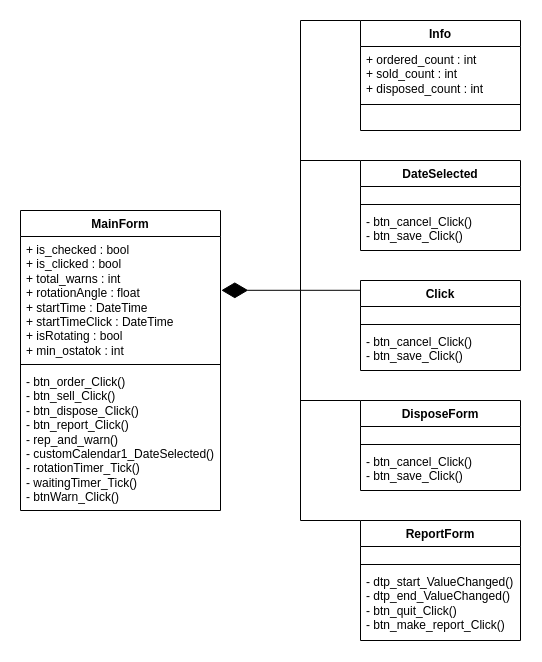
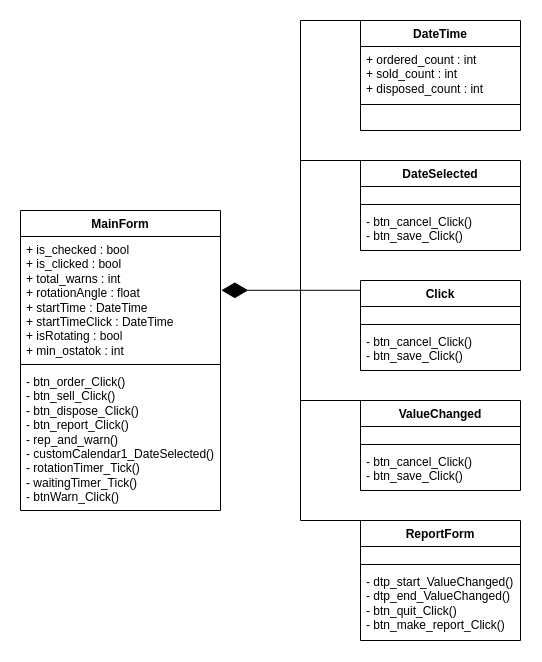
  <mxCell id="0" />
  <mxCell id="1" parent="0" />
  <mxCell id="2" value="MainForm" style="swimlane;fontStyle=1;align=center;verticalAlign=top;childLayout=stackLayout;horizontal=1;startSize=26;horizontalStack=0;resizeParent=1;resizeParentMax=0;resizeLast=0;collapsible=1;marginBottom=0;whiteSpace=wrap;html=1;" vertex="1" parent="1"><mxGeometry x="20" y="210" width="200" height="300" as="geometry" /></mxCell>
  <mxCell id="3" value="&lt;div&gt;+ is_checked :&amp;nbsp;&lt;span style=&quot;background-color: initial;&quot;&gt;bool&lt;/span&gt;&lt;span style=&quot;background-color: initial;&quot;&gt;&amp;nbsp;&lt;/span&gt;&lt;/div&gt;&lt;div&gt;+ is_clicked :&amp;nbsp;&lt;span style=&quot;background-color: initial;&quot;&gt;bool&lt;/span&gt;&lt;span style=&quot;background-color: initial;&quot;&gt;&amp;nbsp;&lt;/span&gt;&lt;/div&gt;&lt;div&gt;+ total_warns :&amp;nbsp;&lt;span style=&quot;background-color: initial;&quot;&gt;int&lt;/span&gt;&lt;/div&gt;&lt;div&gt;+ rotationAngle :&amp;nbsp;&lt;span style=&quot;background-color: initial;&quot;&gt;float&lt;/span&gt;&lt;/div&gt;&lt;div&gt;+ startTime :&amp;nbsp;&lt;span style=&quot;background-color: initial;&quot;&gt;DateTime&lt;/span&gt;&lt;span style=&quot;background-color: initial;&quot;&gt;&amp;nbsp;&lt;/span&gt;&lt;/div&gt;&lt;div&gt;+ startTimeClick :&amp;nbsp;&lt;span style=&quot;background-color: initial;&quot;&gt;DateTime&lt;/span&gt;&lt;span style=&quot;background-color: initial;&quot;&gt;&amp;nbsp;&lt;/span&gt;&lt;/div&gt;&lt;div&gt;+ isRotating :&amp;nbsp;&lt;span style=&quot;background-color: initial;&quot;&gt;bool&lt;/span&gt;&lt;span style=&quot;background-color: initial;&quot;&gt;&amp;nbsp;&lt;/span&gt;&lt;/div&gt;&lt;div&gt;+ min_ostatok :&amp;nbsp;&lt;span style=&quot;background-color: initial;&quot;&gt;int&lt;/span&gt;&lt;/div&gt;" style="text;strokeColor=none;fillColor=none;align=left;verticalAlign=top;spacingLeft=4;spacingRight=4;overflow=hidden;rotatable=0;points=[[0,0.5],[1,0.5]];portConstraint=eastwest;whiteSpace=wrap;html=1;" vertex="1" parent="2"><mxGeometry y="26" width="200" height="124" as="geometry" /></mxCell>
  <mxCell id="4" value="" style="line;strokeWidth=1;fillColor=none;align=left;verticalAlign=middle;spacingTop=-1;spacingLeft=3;spacingRight=3;rotatable=0;labelPosition=right;points=[];portConstraint=eastwest;strokeColor=inherit;" vertex="1" parent="2"><mxGeometry y="150" width="200" height="8" as="geometry" /></mxCell>
  <mxCell id="5" value="- btn_order_Click()&lt;div&gt;- btn_sell_Click()&lt;/div&gt;&lt;div&gt;- btn_dispose_Click()&lt;/div&gt;&lt;div&gt;- btn_report_Click()&lt;/div&gt;&lt;div&gt;-&amp;nbsp;rep_and_warn()&lt;/div&gt;&lt;div&gt;-&amp;nbsp;customCalendar1_DateSelected()&lt;/div&gt;&lt;div&gt;-&amp;nbsp;rotationTimer_Tick()&lt;/div&gt;&lt;div&gt;-&amp;nbsp;waitingTimer_Tick()&lt;/div&gt;&lt;div&gt;-&amp;nbsp;btnWarn_Click()&lt;/div&gt;" style="text;strokeColor=none;fillColor=none;align=left;verticalAlign=top;spacingLeft=4;spacingRight=4;overflow=hidden;rotatable=0;points=[[0,0.5],[1,0.5]];portConstraint=eastwest;whiteSpace=wrap;html=1;" vertex="1" parent="2"><mxGeometry y="158" width="200" height="142" as="geometry" /></mxCell>
  <mxCell id="6" value="DateSelected" style="swimlane;fontStyle=1;align=center;verticalAlign=top;childLayout=stackLayout;horizontal=1;startSize=26;horizontalStack=0;resizeParent=1;resizeParentMax=0;resizeLast=0;collapsible=1;marginBottom=0;whiteSpace=wrap;html=1;" vertex="1" parent="1"><mxGeometry x="360" y="160" width="160" height="90" as="geometry" /></mxCell>
  <mxCell id="7" value="&amp;nbsp;" style="text;strokeColor=none;fillColor=none;align=left;verticalAlign=top;spacingLeft=4;spacingRight=4;overflow=hidden;rotatable=0;points=[[0,0.5],[1,0.5]];portConstraint=eastwest;whiteSpace=wrap;html=1;" vertex="1" parent="6"><mxGeometry y="26" width="160" height="14" as="geometry" /></mxCell>
  <mxCell id="8" value="" style="line;strokeWidth=1;fillColor=none;align=left;verticalAlign=middle;spacingTop=-1;spacingLeft=3;spacingRight=3;rotatable=0;labelPosition=right;points=[];portConstraint=eastwest;strokeColor=inherit;" vertex="1" parent="6"><mxGeometry y="40" width="160" height="8" as="geometry" /></mxCell>
  <mxCell id="9" value="-&amp;nbsp;btn_cancel_Click()&lt;div&gt;-&amp;nbsp;btn_save_Click()&lt;/div&gt;" style="text;strokeColor=none;fillColor=none;align=left;verticalAlign=top;spacingLeft=4;spacingRight=4;overflow=hidden;rotatable=0;points=[[0,0.5],[1,0.5]];portConstraint=eastwest;whiteSpace=wrap;html=1;" vertex="1" parent="6"><mxGeometry y="48" width="160" height="42" as="geometry" /></mxCell>
  <mxCell id="10" value="Click" style="swimlane;fontStyle=1;align=center;verticalAlign=top;childLayout=stackLayout;horizontal=1;startSize=26;horizontalStack=0;resizeParent=1;resizeParentMax=0;resizeLast=0;collapsible=1;marginBottom=0;whiteSpace=wrap;html=1;" vertex="1" parent="1"><mxGeometry x="360" y="280" width="160" height="90" as="geometry" /></mxCell>
  <mxCell id="11" value="&amp;nbsp;" style="text;strokeColor=none;fillColor=none;align=left;verticalAlign=top;spacingLeft=4;spacingRight=4;overflow=hidden;rotatable=0;points=[[0,0.5],[1,0.5]];portConstraint=eastwest;whiteSpace=wrap;html=1;" vertex="1" parent="10"><mxGeometry y="26" width="160" height="14" as="geometry" /></mxCell>
  <mxCell id="12" value="" style="line;strokeWidth=1;fillColor=none;align=left;verticalAlign=middle;spacingTop=-1;spacingLeft=3;spacingRight=3;rotatable=0;labelPosition=right;points=[];portConstraint=eastwest;strokeColor=inherit;" vertex="1" parent="10"><mxGeometry y="40" width="160" height="8" as="geometry" /></mxCell>
  <mxCell id="13" value="-&amp;nbsp;btn_cancel_Click()&lt;div&gt;-&amp;nbsp;btn_save_Click()&lt;/div&gt;" style="text;strokeColor=none;fillColor=none;align=left;verticalAlign=top;spacingLeft=4;spacingRight=4;overflow=hidden;rotatable=0;points=[[0,0.5],[1,0.5]];portConstraint=eastwest;whiteSpace=wrap;html=1;" vertex="1" parent="10"><mxGeometry y="48" width="160" height="42" as="geometry" /></mxCell>
- <mxCell id="14" value="DisposeForm" style="swimlane;fontStyle=1;align=center;verticalAlign=top;childLayout=stackLayout;horizontal=1;startSize=26;horizontalStack=0;resizeParent=1;resizeParentMax=0;resizeLast=0;collapsible=1;marginBottom=0;whiteSpace=wrap;html=1;" vertex="1" parent="1"><mxGeometry x="360" y="400" width="160" height="90" as="geometry" /></mxCell>
+ <mxCell id="14" value="ValueChanged" style="swimlane;fontStyle=1;align=center;verticalAlign=top;childLayout=stackLayout;horizontal=1;startSize=26;horizontalStack=0;resizeParent=1;resizeParentMax=0;resizeLast=0;collapsible=1;marginBottom=0;whiteSpace=wrap;html=1;" vertex="1" parent="1"><mxGeometry x="360" y="400" width="160" height="90" as="geometry" /></mxCell>
  <mxCell id="15" value="&amp;nbsp;" style="text;strokeColor=none;fillColor=none;align=left;verticalAlign=top;spacingLeft=4;spacingRight=4;overflow=hidden;rotatable=0;points=[[0,0.5],[1,0.5]];portConstraint=eastwest;whiteSpace=wrap;html=1;" vertex="1" parent="14"><mxGeometry y="26" width="160" height="14" as="geometry" /></mxCell>
  <mxCell id="16" value="" style="line;strokeWidth=1;fillColor=none;align=left;verticalAlign=middle;spacingTop=-1;spacingLeft=3;spacingRight=3;rotatable=0;labelPosition=right;points=[];portConstraint=eastwest;strokeColor=inherit;" vertex="1" parent="14"><mxGeometry y="40" width="160" height="8" as="geometry" /></mxCell>
  <mxCell id="17" value="-&amp;nbsp;btn_cancel_Click()&lt;div&gt;-&amp;nbsp;btn_save_Click()&lt;/div&gt;" style="text;strokeColor=none;fillColor=none;align=left;verticalAlign=top;spacingLeft=4;spacingRight=4;overflow=hidden;rotatable=0;points=[[0,0.5],[1,0.5]];portConstraint=eastwest;whiteSpace=wrap;html=1;" vertex="1" parent="14"><mxGeometry y="48" width="160" height="42" as="geometry" /></mxCell>
  <mxCell id="18" value="ReportForm" style="swimlane;fontStyle=1;align=center;verticalAlign=top;childLayout=stackLayout;horizontal=1;startSize=26;horizontalStack=0;resizeParent=1;resizeParentMax=0;resizeLast=0;collapsible=1;marginBottom=0;whiteSpace=wrap;html=1;" vertex="1" parent="1"><mxGeometry x="360" y="520" width="160" height="120" as="geometry" /></mxCell>
  <mxCell id="19" value="&amp;nbsp;" style="text;strokeColor=none;fillColor=none;align=left;verticalAlign=top;spacingLeft=4;spacingRight=4;overflow=hidden;rotatable=0;points=[[0,0.5],[1,0.5]];portConstraint=eastwest;whiteSpace=wrap;html=1;" vertex="1" parent="18"><mxGeometry y="26" width="160" height="14" as="geometry" /></mxCell>
  <mxCell id="20" value="" style="line;strokeWidth=1;fillColor=none;align=left;verticalAlign=middle;spacingTop=-1;spacingLeft=3;spacingRight=3;rotatable=0;labelPosition=right;points=[];portConstraint=eastwest;strokeColor=inherit;" vertex="1" parent="18"><mxGeometry y="40" width="160" height="8" as="geometry" /></mxCell>
  <mxCell id="21" value="-&amp;nbsp;dtp_start_ValueChanged()&lt;div&gt;-&amp;nbsp;dtp_end_ValueChanged()&lt;/div&gt;&lt;div&gt;-&amp;nbsp;btn_quit_Click()&lt;/div&gt;&lt;div&gt;-&amp;nbsp;btn_make_report_Click()&lt;/div&gt;&lt;div&gt;&lt;br&gt;&lt;/div&gt;" style="text;strokeColor=none;fillColor=none;align=left;verticalAlign=top;spacingLeft=4;spacingRight=4;overflow=hidden;rotatable=0;points=[[0,0.5],[1,0.5]];portConstraint=eastwest;whiteSpace=wrap;html=1;" vertex="1" parent="18"><mxGeometry y="48" width="160" height="72" as="geometry" /></mxCell>
- <mxCell id="22" value="Info" style="swimlane;fontStyle=1;align=center;verticalAlign=top;childLayout=stackLayout;horizontal=1;startSize=26;horizontalStack=0;resizeParent=1;resizeParentMax=0;resizeLast=0;collapsible=1;marginBottom=0;whiteSpace=wrap;html=1;" vertex="1" parent="1"><mxGeometry x="360" y="20" width="160" height="110" as="geometry" /></mxCell>
+ <mxCell id="22" value="DateTime" style="swimlane;fontStyle=1;align=center;verticalAlign=top;childLayout=stackLayout;horizontal=1;startSize=26;horizontalStack=0;resizeParent=1;resizeParentMax=0;resizeLast=0;collapsible=1;marginBottom=0;whiteSpace=wrap;html=1;" vertex="1" parent="1"><mxGeometry x="360" y="20" width="160" height="110" as="geometry" /></mxCell>
  <mxCell id="23" value="+ ordered_count : int&lt;div&gt;+ sold_count :&amp;nbsp;&lt;span style=&quot;background-color: initial;&quot;&gt;int&lt;/span&gt;&lt;/div&gt;&lt;div&gt;&lt;span style=&quot;background-color: initial;&quot;&gt;+&amp;nbsp;&lt;/span&gt;&lt;span style=&quot;background-color: initial;&quot;&gt;disposed_count :&amp;nbsp;&lt;/span&gt;&lt;span style=&quot;background-color: initial;&quot;&gt;int&lt;/span&gt;&lt;/div&gt;" style="text;strokeColor=none;fillColor=none;align=left;verticalAlign=top;spacingLeft=4;spacingRight=4;overflow=hidden;rotatable=0;points=[[0,0.5],[1,0.5]];portConstraint=eastwest;whiteSpace=wrap;html=1;" vertex="1" parent="22"><mxGeometry y="26" width="160" height="54" as="geometry" /></mxCell>
  <mxCell id="24" value="" style="line;strokeWidth=1;fillColor=none;align=left;verticalAlign=middle;spacingTop=-1;spacingLeft=3;spacingRight=3;rotatable=0;labelPosition=right;points=[];portConstraint=eastwest;strokeColor=inherit;" vertex="1" parent="22"><mxGeometry y="80" width="160" height="8" as="geometry" /></mxCell>
  <mxCell id="25" value="&amp;nbsp;" style="text;strokeColor=none;fillColor=none;align=left;verticalAlign=top;spacingLeft=4;spacingRight=4;overflow=hidden;rotatable=0;points=[[0,0.5],[1,0.5]];portConstraint=eastwest;whiteSpace=wrap;html=1;" vertex="1" parent="22"><mxGeometry y="88" width="160" height="22" as="geometry" /></mxCell>
  <mxCell id="26" value="" style="endArrow=diamondThin;endFill=1;endSize=24;html=1;rounded=0;exitX=-0.001;exitY=0.109;exitDx=0;exitDy=0;entryX=1.004;entryY=0.434;entryDx=0;entryDy=0;exitPerimeter=0;entryPerimeter=0;" edge="1" parent="1" source="10" target="3"><mxGeometry width="160" relative="1" as="geometry"><mxPoint x="120" y="590" as="sourcePoint" /><mxPoint x="260" y="290" as="targetPoint" /></mxGeometry></mxCell>
  <mxCell id="27" value="" style="endArrow=none;html=1;rounded=0;entryX=0;entryY=0;entryDx=0;entryDy=0;" edge="1" parent="1" target="22"><mxGeometry width="50" height="50" relative="1" as="geometry"><mxPoint x="300" y="290" as="sourcePoint" /><mxPoint x="324" y="210" as="targetPoint" /><Array as="points"><mxPoint x="300" y="20" /></Array></mxGeometry></mxCell>
  <mxCell id="28" value="" style="endArrow=none;html=1;rounded=0;entryX=0;entryY=0;entryDx=0;entryDy=0;" edge="1" parent="1" target="6"><mxGeometry width="50" height="50" relative="1" as="geometry"><mxPoint x="300" y="160" as="sourcePoint" /><mxPoint x="390" y="230" as="targetPoint" /></mxGeometry></mxCell>
  <mxCell id="29" value="" style="endArrow=none;html=1;rounded=0;entryX=0;entryY=0;entryDx=0;entryDy=0;" edge="1" parent="1" target="18"><mxGeometry width="50" height="50" relative="1" as="geometry"><mxPoint x="300" y="290" as="sourcePoint" /><mxPoint x="300" y="530" as="targetPoint" /><Array as="points"><mxPoint x="300" y="520" /></Array></mxGeometry></mxCell>
  <mxCell id="30" value="" style="endArrow=none;html=1;rounded=0;entryX=0;entryY=0;entryDx=0;entryDy=0;" edge="1" parent="1" target="14"><mxGeometry width="50" height="50" relative="1" as="geometry"><mxPoint x="300" y="400" as="sourcePoint" /><mxPoint x="390" y="380" as="targetPoint" /></mxGeometry></mxCell>
